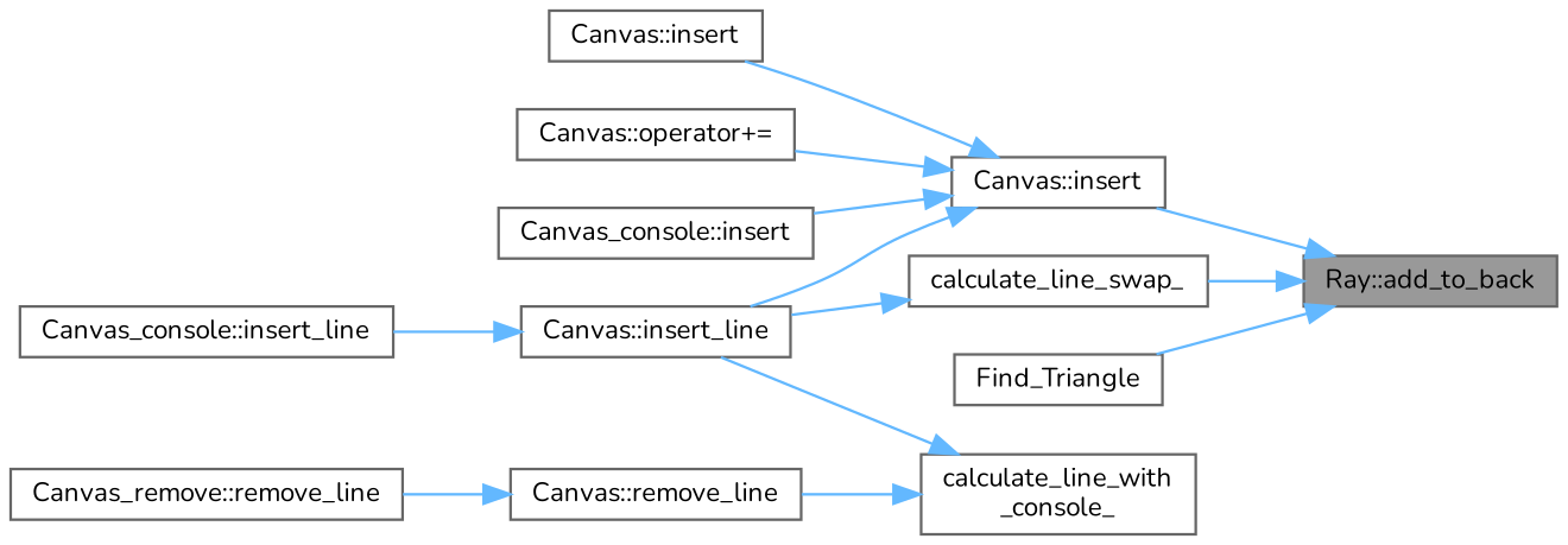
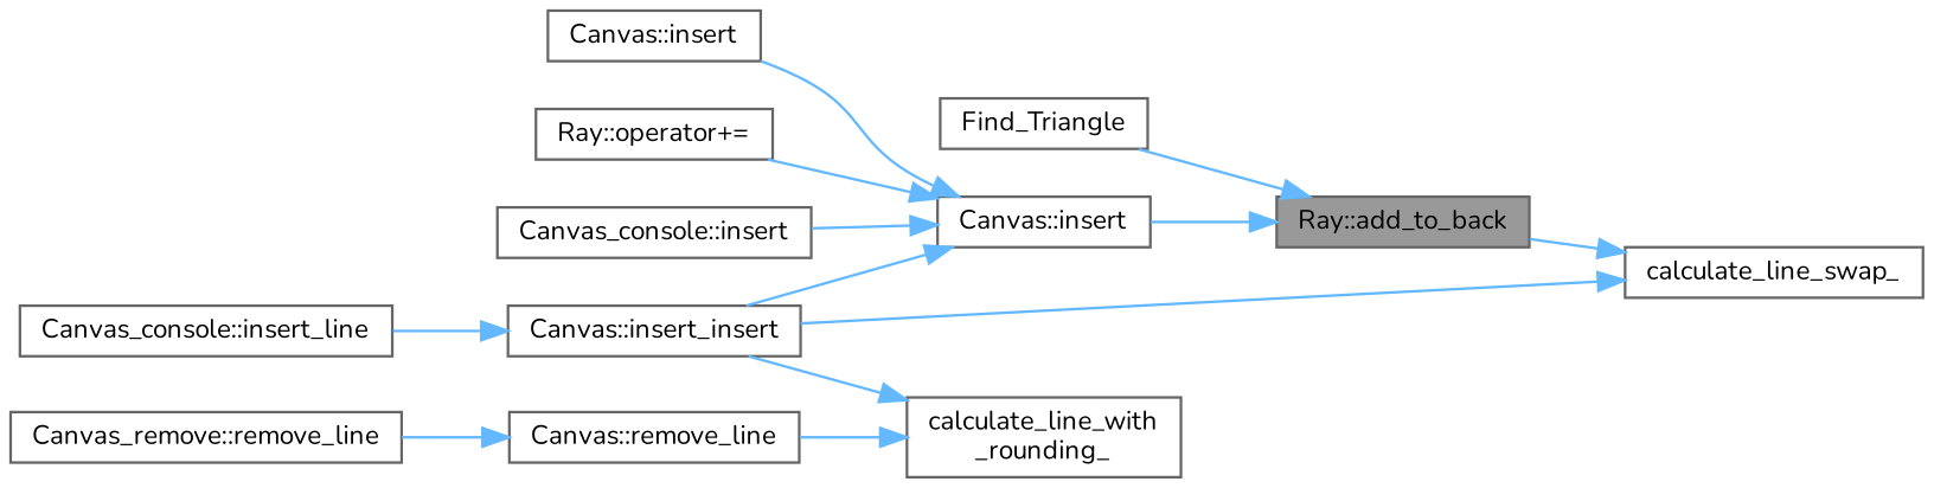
  digraph {
    fontname=Nunito
    rankdir=RL
    node [color=grey40 fillcolor=white fontname=Nunito fontsize=10 shape=box style=filled]
    edge [color=steelblue1 dir=back fontname=Nunito fontsize=10 labelfontname=Helvetica labelfontsize=10 style=solid]
    n1 [color=gray40 fillcolor=grey60 fontcolor=black height=0.2 label="Ray::add_to_back" width=0.4]
    n2 [height=0.2 label=calculate_line_swap_ width=0.4]
    n3 [height=0.2 label=Find_Triangle width=0.4]
    n4 [height=0.2 label="Canvas::insert" width=0.4]
-   n5 [height=0.2 label="Canvas::insert_line" width=0.4]
-   n6 [height=0.2 label="calculate_line_with\l_console_" width=0.4]
+   n5 [height=0.2 label="Canvas::insert_insert" width=0.4]
+   n6 [height=0.2 label="calculate_line_with\l_rounding_" width=0.4]
    n7 [height=0.2 label="Canvas::remove_line" width=0.4]
    n8 [height=0.2 label="Canvas_console::insert" width=0.4]
    n9 [height=0.2 label="Canvas::insert" width=0.4]
-   n10 [height=0.2 label="Canvas::operator+=" width=0.4]
+   n10 [height=0.2 label="Ray::operator+=" width=0.4]
    n11 [height=0.2 label="Canvas_console::insert_line" width=0.4]
    n12 [height=0.2 label="Canvas_remove::remove_line" width=0.4]
-   n1 -> n2
+   n2 -> n1
    n1 -> n3
    n1 -> n4
    n2 -> n5
    n4 -> n5
    n4 -> n8
    n4 -> n9
    n4 -> n10
    n5 -> n11
    n6 -> n5
    n6 -> n7
    n7 -> n12
  }
